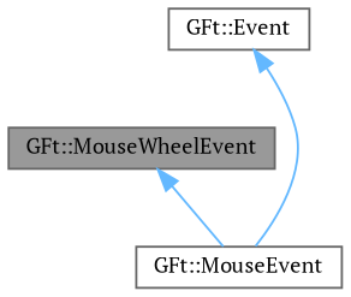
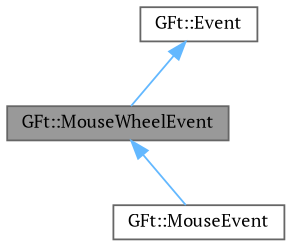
  digraph {
    fontname="PT Serif"
    node [color=gray40 fillcolor=white fontname="PT Serif" fontsize=10 shape=box style=filled]
    edge [color=steelblue1 dir=back fontname="PT Serif" fontsize=10 labelfontname=Helvetica labelfontsize=10 style=solid]
    n1 [fillcolor=grey60 fontcolor=black height=0.2 label="GFt::MouseWheelEvent" width=0.4]
    n2 [height=0.2 label="GFt::MouseEvent" width=0.4]
    n3 [height=0.2 label="GFt::Event" width=0.4]
    n1 -> n2
-   n3 -> n2
+   n3 -> n1
  }
